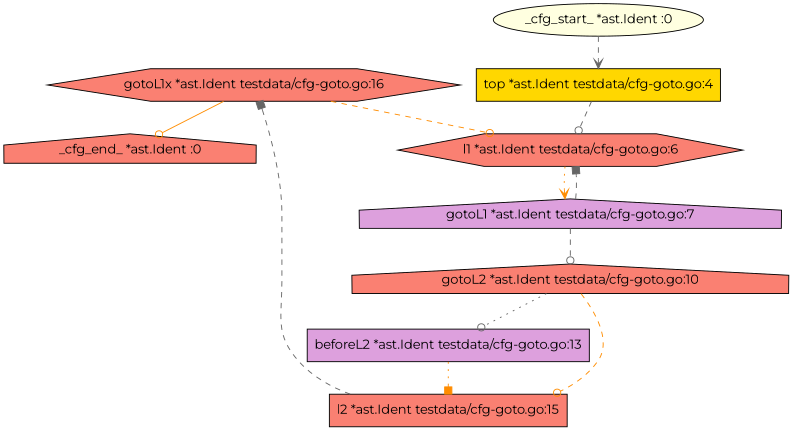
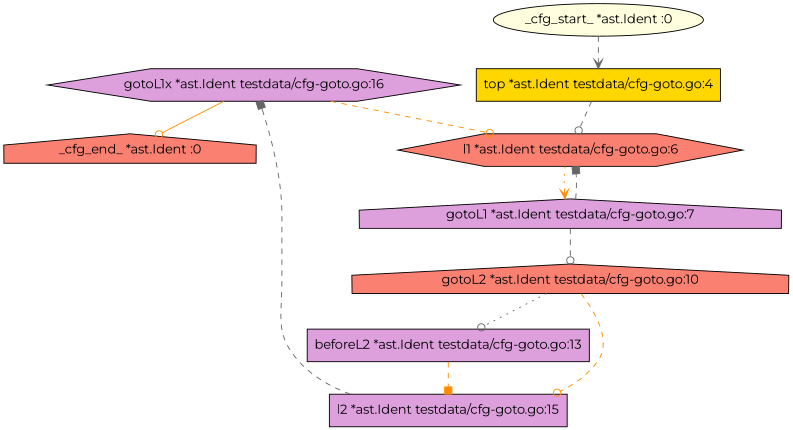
  digraph {
    fontname=Montserrat
    node [fillcolor=salmon fontname=Montserrat shape=house style=filled]
    edge [arrowhead=odot color=gray40 fontname=Montserrat style=dashed]
    n1 [label="_cfg_end_ *ast.Ident :0"]
-   n2 [label="gotoL1x *ast.Ident testdata/cfg-goto.go:16" shape=hexagon]
+   n2 [fillcolor=plum label="gotoL1x *ast.Ident testdata/cfg-goto.go:16" shape=hexagon]
    n3 [label="l1 *ast.Ident testdata/cfg-goto.go:6" shape=hexagon]
    n4 [fillcolor=plum label="gotoL1 *ast.Ident testdata/cfg-goto.go:7"]
    n5 [label="gotoL2 *ast.Ident testdata/cfg-goto.go:10"]
-   n6 [label="l2 *ast.Ident testdata/cfg-goto.go:15" shape=box]
+   n6 [fillcolor=plum label="l2 *ast.Ident testdata/cfg-goto.go:15" shape=box]
    n7 [fillcolor=plum label="beforeL2 *ast.Ident testdata/cfg-goto.go:13" shape=box]
    n8 [fillcolor=gold label="top *ast.Ident testdata/cfg-goto.go:4" shape=box]
    n9 [fillcolor=lightyellow label="_cfg_start_ *ast.Ident :0" shape=ellipse]
    n2 -> n1 [color=darkorange style=solid]
    n2 -> n3 [color=darkorange]
    n3 -> n4 [arrowhead=vee color=darkorange style=dotted]
    n4 -> n3 [arrowhead=box]
    n4 -> n5
    n5 -> n6 [color=darkorange]
    n5 -> n7 [style=dotted]
    n6 -> n2 [arrowhead=box]
-   n7 -> n6 [arrowhead=box color=darkorange style=dotted]
+   n7 -> n6 [arrowhead=box color=darkorange]
    n8 -> n3
    n9 -> n8 [arrowhead=vee]
  }
